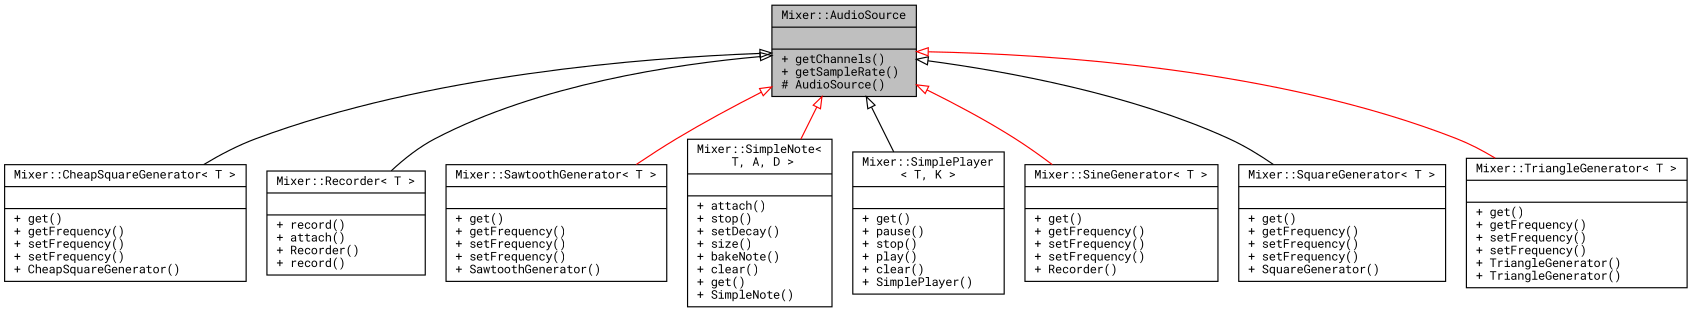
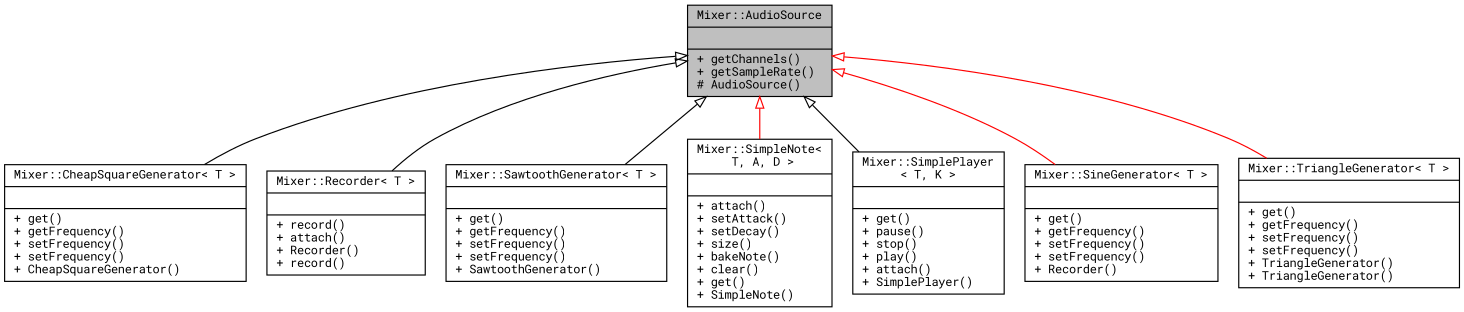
  digraph {
    fontname="Roboto Mono"
    node [color=black fontname="Roboto Mono" fontsize=10 shape=record]
    edge [arrowtail=onormal color=black dir=back fontname="Roboto Mono" fontsize=10 labelfontname=Helvetica labelfontsize=10 style=solid]
    n1 [fillcolor=grey75 fontcolor=black height=0.2 label="{Mixer::AudioSource\n||+ getChannels()\l+ getSampleRate()\l# AudioSource()\l}" style=filled width=0.4]
    n2 [height=0.2 label="{Mixer::CheapSquareGenerator\< T \>\n||+ get()\l+ getFrequency()\l+ setFrequency()\l+ setFrequency()\l+ CheapSquareGenerator()\l}" width=0.4]
    n3 [height=0.2 label="{Mixer::Recorder\< T \>\n||+ record()\l+ attach()\l+ Recorder()\l+ record()\l}" width=0.4]
    n4 [height=0.2 label="{Mixer::SawtoothGenerator\< T \>\n||+ get()\l+ getFrequency()\l+ setFrequency()\l+ setFrequency()\l+ SawtoothGenerator()\l}" width=0.4]
-   n5 [height=0.2 label="{Mixer::SimpleNote\<\l T, A, D \>\n||+ attach()\l+ stop()\l+ setDecay()\l+ size()\l+ bakeNote()\l+ clear()\l+ get()\l+ SimpleNote()\l}" width=0.4]
-   n6 [height=0.2 label="{Mixer::SimplePlayer\l\< T, K \>\n||+ get()\l+ pause()\l+ stop()\l+ play()\l+ clear()\l+ SimplePlayer()\l}" width=0.4]
+   n5 [height=0.2 label="{Mixer::SimpleNote\<\l T, A, D \>\n||+ attach()\l+ setAttack()\l+ setDecay()\l+ size()\l+ bakeNote()\l+ clear()\l+ get()\l+ SimpleNote()\l}" width=0.4]
+   n6 [height=0.2 label="{Mixer::SimplePlayer\l\< T, K \>\n||+ get()\l+ pause()\l+ stop()\l+ play()\l+ attach()\l+ SimplePlayer()\l}" width=0.4]
    n7 [height=0.2 label="{Mixer::SineGenerator\< T \>\n||+ get()\l+ getFrequency()\l+ setFrequency()\l+ setFrequency()\l+ Recorder()\l}" width=0.4]
-   n8 [height=0.2 label="{Mixer::SquareGenerator\< T \>\n||+ get()\l+ getFrequency()\l+ setFrequency()\l+ setFrequency()\l+ SquareGenerator()\l}" width=0.4]
    n9 [height=0.2 label="{Mixer::TriangleGenerator\< T \>\n||+ get()\l+ getFrequency()\l+ setFrequency()\l+ setFrequency()\l+ TriangleGenerator()\l+ TriangleGenerator()\l}" width=0.4]
    n1 -> n2
    n1 -> n3
-   n1 -> n4 [color=red]
+   n1 -> n4
    n1 -> n5 [color=red]
    n1 -> n6
    n1 -> n7 [color=red]
-   n1 -> n8
    n1 -> n9 [color=red]
  }
